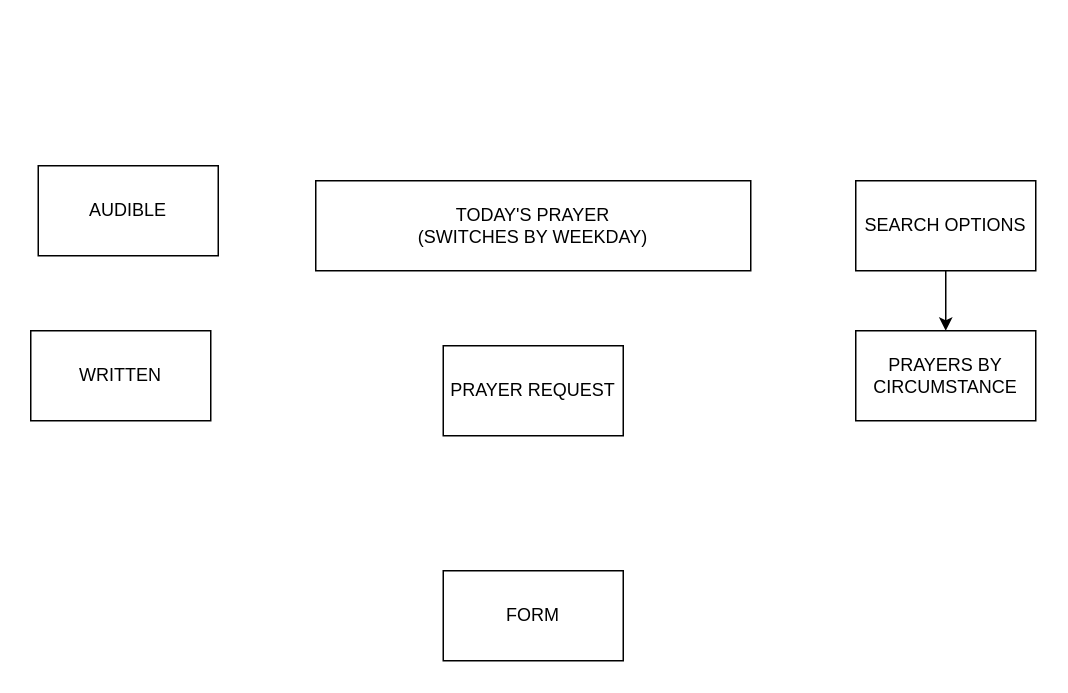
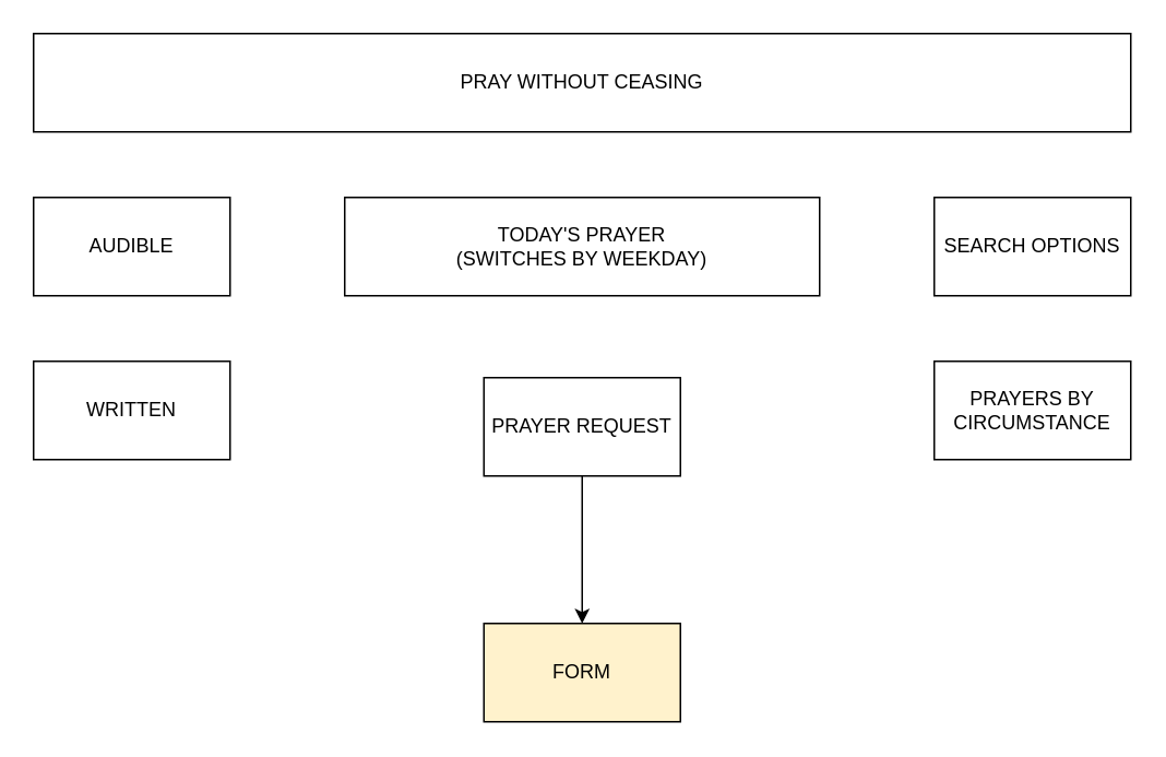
  <mxCell id="0" />
  <mxCell id="1" parent="0" />
+ <mxCell id="2" value="PRAY WITHOUT CEASING" style="rounded=0;whiteSpace=wrap;html=1;" vertex="1" parent="1"><mxGeometry x="20" y="20" width="670" height="60" as="geometry" /></mxCell>
  <mxCell id="3" value="&lt;div&gt;TODAY'S PRAYER&lt;/div&gt;&lt;div&gt;(SWITCHES BY WEEKDAY)&lt;br&gt;&lt;/div&gt;" style="rounded=0;whiteSpace=wrap;html=1;" vertex="1" parent="1"><mxGeometry x="210" y="120" width="290" height="60" as="geometry" /></mxCell>
- <mxCell id="4" style="edgeStyle=orthogonalEdgeStyle;rounded=0;orthogonalLoop=1;jettySize=auto;html=1;" edge="1" parent="1" source="5" target="6"><mxGeometry relative="1" as="geometry"><mxPoint x="650" y="250" as="targetPoint" /></mxGeometry></mxCell>
  <mxCell id="5" value="SEARCH OPTIONS" style="rounded=0;whiteSpace=wrap;html=1;" vertex="1" parent="1"><mxGeometry x="570" y="120" width="120" height="60" as="geometry" /></mxCell>
  <mxCell id="6" value="PRAYERS BY CIRCUMSTANCE" style="rounded=0;whiteSpace=wrap;html=1;" vertex="1" parent="1"><mxGeometry x="570" y="220" width="120" height="60" as="geometry" /></mxCell>
- <mxCell id="7" value="AUDIBLE" style="rounded=0;whiteSpace=wrap;html=1;" vertex="1" parent="1"><mxGeometry x="25" y="110" width="120" height="60" as="geometry" /></mxCell>
+ <mxCell id="7" value="AUDIBLE" style="rounded=0;whiteSpace=wrap;html=1;" vertex="1" parent="1"><mxGeometry x="20" y="120" width="120" height="60" as="geometry" /></mxCell>
  <mxCell id="8" value="WRITTEN" style="rounded=0;whiteSpace=wrap;html=1;" vertex="1" parent="1"><mxGeometry x="20" y="220" width="120" height="60" as="geometry" /></mxCell>
+ <mxCell id="9" value="" style="edgeStyle=orthogonalEdgeStyle;rounded=0;orthogonalLoop=1;jettySize=auto;html=1;" edge="1" parent="1" source="10" target="11"><mxGeometry relative="1" as="geometry" /></mxCell>
  <mxCell id="10" value="PRAYER REQUEST" style="rounded=0;whiteSpace=wrap;html=1;" vertex="1" parent="1"><mxGeometry x="295" y="230" width="120" height="60" as="geometry" /></mxCell>
- <mxCell id="11" value="FORM" style="rounded=0;whiteSpace=wrap;html=1;" vertex="1" parent="1"><mxGeometry x="295" y="380" width="120" height="60" as="geometry" /></mxCell>
+ <mxCell id="11" value="FORM" style="rounded=0;whiteSpace=wrap;html=1;fillColor=#fff2cc;" vertex="1" parent="1"><mxGeometry x="295" y="380" width="120" height="60" as="geometry" /></mxCell>
